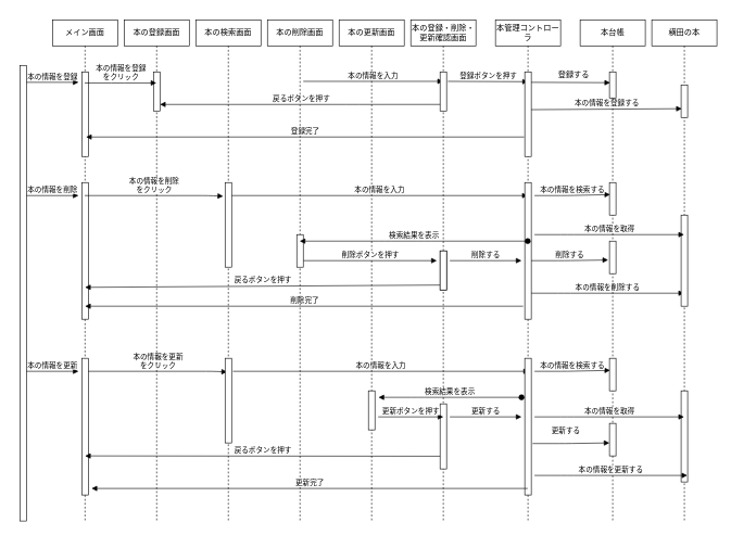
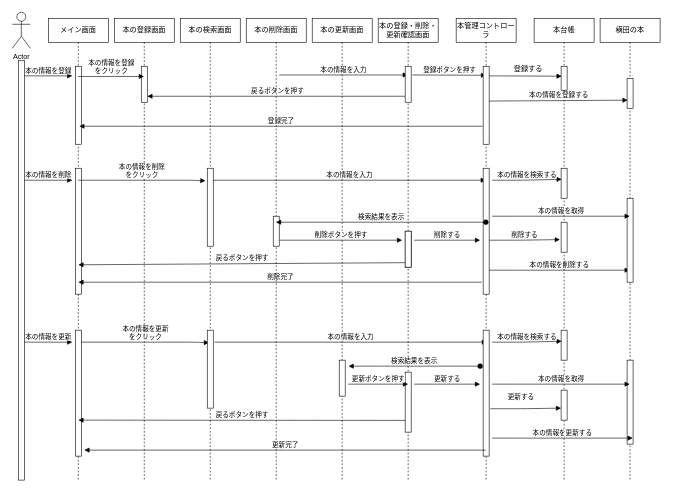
  <mxCell id="0" />
  <mxCell id="1" parent="0" />
+ <mxCell id="2" value="Actor" style="shape=umlActor;verticalLabelPosition=bottom;verticalAlign=top;html=1;" vertex="1" parent="1"><mxGeometry x="20" y="20" width="30" height="60" as="geometry" /></mxCell>
  <mxCell id="3" value="" style="html=1;points=[];perimeter=orthogonalPerimeter;" vertex="1" parent="1"><mxGeometry x="30" y="100" width="10" height="700" as="geometry" /></mxCell>
  <mxCell id="4" value="メイン画面" style="shape=umlLifeline;perimeter=lifelinePerimeter;whiteSpace=wrap;html=1;container=1;collapsible=0;recursiveResize=0;outlineConnect=0;" vertex="1" parent="1"><mxGeometry x="80" y="30" width="100" height="770" as="geometry" /></mxCell>
  <mxCell id="5" value="" style="html=1;points=[];perimeter=orthogonalPerimeter;" vertex="1" parent="4"><mxGeometry x="45" y="80" width="10" height="130" as="geometry" /></mxCell>
  <mxCell id="6" value="" style="html=1;points=[];perimeter=orthogonalPerimeter;" vertex="1" parent="4"><mxGeometry x="45" y="250" width="10" height="210" as="geometry" /></mxCell>
  <mxCell id="7" value="本の情報を削除" style="html=1;verticalAlign=bottom;endArrow=block;" edge="1" parent="4"><mxGeometry width="80" relative="1" as="geometry"><mxPoint x="-40" y="270" as="sourcePoint" /><mxPoint x="40" y="270" as="targetPoint" /></mxGeometry></mxCell>
  <mxCell id="8" value="本の情報を更新" style="html=1;verticalAlign=bottom;endArrow=block;" edge="1" parent="4"><mxGeometry width="80" relative="1" as="geometry"><mxPoint x="-40" y="540" as="sourcePoint" /><mxPoint x="40" y="540" as="targetPoint" /></mxGeometry></mxCell>
  <mxCell id="9" value="" style="html=1;points=[];perimeter=orthogonalPerimeter;" vertex="1" parent="4"><mxGeometry x="45" y="520" width="10" height="210" as="geometry" /></mxCell>
  <mxCell id="10" value="本の情報を更新&lt;br&gt;をクリック" style="html=1;verticalAlign=bottom;endArrow=block;" edge="1" parent="4"><mxGeometry width="80" relative="1" as="geometry"><mxPoint x="55" y="540" as="sourcePoint" /><mxPoint x="268" y="541" as="targetPoint" /><Array as="points"><mxPoint x="245.5" y="540" /></Array></mxGeometry></mxCell>
  <mxCell id="11" value="本の検索画面" style="shape=umlLifeline;perimeter=lifelinePerimeter;whiteSpace=wrap;html=1;container=1;collapsible=0;recursiveResize=0;outlineConnect=0;" vertex="1" parent="1"><mxGeometry x="300" y="30" width="100" height="770" as="geometry" /></mxCell>
  <mxCell id="12" value="" style="html=1;points=[];perimeter=orthogonalPerimeter;" vertex="1" parent="11"><mxGeometry x="45" y="250" width="10" height="130" as="geometry" /></mxCell>
  <mxCell id="13" value="" style="html=1;points=[];perimeter=orthogonalPerimeter;" vertex="1" parent="11"><mxGeometry x="45" y="520" width="10" height="130" as="geometry" /></mxCell>
  <mxCell id="14" value="本の登録画面" style="shape=umlLifeline;perimeter=lifelinePerimeter;whiteSpace=wrap;html=1;container=1;collapsible=0;recursiveResize=0;outlineConnect=0;" vertex="1" parent="1"><mxGeometry x="190" y="30" width="100" height="770" as="geometry" /></mxCell>
  <mxCell id="15" value="" style="html=1;points=[];perimeter=orthogonalPerimeter;" vertex="1" parent="14"><mxGeometry x="45" y="80" width="10" height="60" as="geometry" /></mxCell>
  <mxCell id="16" value="戻るボタンを押す" style="html=1;verticalAlign=bottom;endArrow=block;exitX=0.5;exitY=0.833;exitDx=0;exitDy=0;exitPerimeter=0;" edge="1" parent="14" source="36"><mxGeometry width="80" relative="1" as="geometry"><mxPoint x="480.5" y="130" as="sourcePoint" /><mxPoint x="55" y="130" as="targetPoint" /><Array as="points"><mxPoint x="351" y="130" /></Array></mxGeometry></mxCell>
  <mxCell id="17" value="本の更新画面" style="shape=umlLifeline;perimeter=lifelinePerimeter;whiteSpace=wrap;html=1;container=1;collapsible=0;recursiveResize=0;outlineConnect=0;" vertex="1" parent="1"><mxGeometry x="520" y="30" width="100" height="770" as="geometry" /></mxCell>
  <mxCell id="18" value="本の情報を入力" style="html=1;verticalAlign=bottom;endArrow=block;" edge="1" parent="17" target="35"><mxGeometry width="80" relative="1" as="geometry"><mxPoint x="-55" y="94.5" as="sourcePoint" /><mxPoint x="159.5" y="94.5" as="targetPoint" /></mxGeometry></mxCell>
  <mxCell id="19" value="削除ボタンを押す" style="html=1;verticalAlign=bottom;endArrow=block;" edge="1" parent="17"><mxGeometry width="80" relative="1" as="geometry"><mxPoint x="-55" y="370" as="sourcePoint" /><mxPoint x="150" y="370" as="targetPoint" /></mxGeometry></mxCell>
  <mxCell id="20" value="戻るボタンを押す" style="html=1;verticalAlign=bottom;endArrow=block;exitX=0.1;exitY=0.858;exitDx=0;exitDy=0;exitPerimeter=0;" edge="1" parent="17"><mxGeometry width="80" relative="1" as="geometry"><mxPoint x="156" y="407.48" as="sourcePoint" /><mxPoint x="-390" y="411" as="targetPoint" /></mxGeometry></mxCell>
  <mxCell id="21" value="削除完了" style="html=1;verticalAlign=bottom;endArrow=block;" edge="1" parent="17"><mxGeometry width="80" relative="1" as="geometry"><mxPoint x="282.5" y="440" as="sourcePoint" /><mxPoint x="-390" y="440" as="targetPoint" /></mxGeometry></mxCell>
  <mxCell id="22" value="" style="html=1;points=[];perimeter=orthogonalPerimeter;" vertex="1" parent="17"><mxGeometry x="45" y="570" width="10" height="60" as="geometry" /></mxCell>
  <mxCell id="23" value="戻るボタンを押す" style="html=1;verticalAlign=bottom;endArrow=block;" edge="1" parent="17"><mxGeometry width="80" relative="1" as="geometry"><mxPoint x="156" y="670.48" as="sourcePoint" /><mxPoint x="-390" y="670" as="targetPoint" /></mxGeometry></mxCell>
  <mxCell id="24" value="本の削除画面" style="shape=umlLifeline;perimeter=lifelinePerimeter;whiteSpace=wrap;html=1;container=1;collapsible=0;recursiveResize=0;outlineConnect=0;" vertex="1" parent="1"><mxGeometry x="410" y="30" width="100" height="770" as="geometry" /></mxCell>
  <mxCell id="25" value="" style="html=1;points=[];perimeter=orthogonalPerimeter;" vertex="1" parent="24"><mxGeometry x="45" y="330" width="10" height="50" as="geometry" /></mxCell>
  <mxCell id="26" value="本の情報を入力" style="html=1;verticalAlign=bottom;endArrow=block;" edge="1" parent="24" target="28"><mxGeometry width="80" relative="1" as="geometry"><mxPoint x="-55" y="270" as="sourcePoint" /><mxPoint x="25" y="270" as="targetPoint" /></mxGeometry></mxCell>
  <mxCell id="27" value="本の情報を入力" style="html=1;verticalAlign=bottom;endArrow=block;" edge="1" parent="24"><mxGeometry width="80" relative="1" as="geometry"><mxPoint x="-53" y="540" as="sourcePoint" /><mxPoint x="401.5" y="540" as="targetPoint" /></mxGeometry></mxCell>
  <mxCell id="28" value="本管理コントローラ" style="shape=umlLifeline;perimeter=lifelinePerimeter;whiteSpace=wrap;html=1;container=1;collapsible=0;recursiveResize=0;outlineConnect=0;" vertex="1" parent="1"><mxGeometry x="760" y="30" width="100" height="770" as="geometry" /></mxCell>
  <mxCell id="29" value="登録ボタンを押す" style="html=1;verticalAlign=bottom;endArrow=block;exitX=1.2;exitY=0.242;exitDx=0;exitDy=0;exitPerimeter=0;" edge="1" parent="28" source="36"><mxGeometry width="80" relative="1" as="geometry"><mxPoint x="-70" y="95" as="sourcePoint" /><mxPoint x="50" y="95" as="targetPoint" /></mxGeometry></mxCell>
  <mxCell id="30" value="" style="html=1;points=[];perimeter=orthogonalPerimeter;" vertex="1" parent="28"><mxGeometry x="45" y="80" width="10" height="130" as="geometry" /></mxCell>
  <mxCell id="31" value="" style="html=1;points=[];perimeter=orthogonalPerimeter;" vertex="1" parent="28"><mxGeometry x="45" y="250" width="10" height="210" as="geometry" /></mxCell>
  <mxCell id="32" value="削除する" style="html=1;verticalAlign=bottom;endArrow=block;entryX=-0.2;entryY=0.58;entryDx=0;entryDy=0;entryPerimeter=0;" edge="1" parent="28" target="46"><mxGeometry width="80" relative="1" as="geometry"><mxPoint x="55" y="370" as="sourcePoint" /><mxPoint x="165" y="370" as="targetPoint" /><Array as="points"><mxPoint x="105.5" y="370" /></Array></mxGeometry></mxCell>
  <mxCell id="33" value="本の情報を削除する" style="html=1;verticalAlign=bottom;endArrow=block;" edge="1" parent="28" target="49"><mxGeometry width="80" relative="1" as="geometry"><mxPoint x="55" y="420" as="sourcePoint" /><mxPoint x="165" y="420" as="targetPoint" /><Array as="points"><mxPoint x="105.5" y="420" /></Array></mxGeometry></mxCell>
  <mxCell id="34" value="" style="html=1;points=[];perimeter=orthogonalPerimeter;" vertex="1" parent="28"><mxGeometry x="45" y="520" width="10" height="210" as="geometry" /></mxCell>
  <mxCell id="35" value="本の登録・削除・更新確認画面" style="shape=umlLifeline;perimeter=lifelinePerimeter;whiteSpace=wrap;html=1;container=1;collapsible=0;recursiveResize=0;outlineConnect=0;" vertex="1" parent="1"><mxGeometry x="630" y="30" width="100" height="770" as="geometry" /></mxCell>
  <mxCell id="36" value="" style="html=1;points=[];perimeter=orthogonalPerimeter;" vertex="1" parent="35"><mxGeometry x="45" y="80" width="10" height="60" as="geometry" /></mxCell>
  <mxCell id="37" value="" style="html=1;points=[];perimeter=orthogonalPerimeter;" vertex="1" parent="35"><mxGeometry x="45" y="355" width="10" height="60" as="geometry" /></mxCell>
  <mxCell id="38" value="" style="html=1;points=[];perimeter=orthogonalPerimeter;" vertex="1" parent="35"><mxGeometry x="45" y="355" width="10" height="60" as="geometry" /></mxCell>
  <mxCell id="39" value="削除する" style="html=1;verticalAlign=bottom;endArrow=block;" edge="1" parent="35"><mxGeometry width="80" relative="1" as="geometry"><mxPoint x="60" y="370" as="sourcePoint" /><mxPoint x="170" y="370" as="targetPoint" /><Array as="points"><mxPoint x="110.5" y="370" /></Array></mxGeometry></mxCell>
  <mxCell id="40" value="" style="html=1;points=[];perimeter=orthogonalPerimeter;" vertex="1" parent="35"><mxGeometry x="45" y="590" width="10" height="100" as="geometry" /></mxCell>
  <mxCell id="41" value="本台帳" style="shape=umlLifeline;perimeter=lifelinePerimeter;whiteSpace=wrap;html=1;container=1;collapsible=0;recursiveResize=0;outlineConnect=0;" vertex="1" parent="1"><mxGeometry x="890" y="30" width="100" height="770" as="geometry" /></mxCell>
  <mxCell id="42" value="" style="html=1;points=[];perimeter=orthogonalPerimeter;" vertex="1" parent="41"><mxGeometry x="45" y="80" width="10" height="40" as="geometry" /></mxCell>
  <mxCell id="43" value="登録する" style="text;html=1;align=center;verticalAlign=middle;resizable=0;points=[];autosize=1;strokeColor=none;fillColor=none;" vertex="1" parent="41"><mxGeometry x="-40" y="75" width="60" height="20" as="geometry" /></mxCell>
  <mxCell id="44" value="" style="html=1;points=[];perimeter=orthogonalPerimeter;" vertex="1" parent="41"><mxGeometry x="45" y="250" width="10" height="50" as="geometry" /></mxCell>
  <mxCell id="45" value="本の情報を検索する" style="html=1;verticalAlign=bottom;endArrow=block;entryX=0.1;entryY=0.37;entryDx=0;entryDy=0;entryPerimeter=0;" edge="1" parent="41" target="44"><mxGeometry width="80" relative="1" as="geometry"><mxPoint x="-70" y="270" as="sourcePoint" /><mxPoint x="40" y="270" as="targetPoint" /><Array as="points"><mxPoint x="-19.5" y="270" /></Array></mxGeometry></mxCell>
  <mxCell id="46" value="" style="html=1;points=[];perimeter=orthogonalPerimeter;" vertex="1" parent="41"><mxGeometry x="45" y="340" width="10" height="50" as="geometry" /></mxCell>
  <mxCell id="47" value="" style="html=1;points=[];perimeter=orthogonalPerimeter;" vertex="1" parent="41"><mxGeometry x="45" y="520" width="10" height="50" as="geometry" /></mxCell>
  <mxCell id="48" value="" style="html=1;points=[];perimeter=orthogonalPerimeter;" vertex="1" parent="41"><mxGeometry x="45" y="620" width="10" height="50" as="geometry" /></mxCell>
  <mxCell id="49" value="横田の本" style="shape=umlLifeline;perimeter=lifelinePerimeter;whiteSpace=wrap;html=1;container=1;collapsible=0;recursiveResize=0;outlineConnect=0;" vertex="1" parent="1"><mxGeometry x="1000" y="30" width="100" height="770" as="geometry" /></mxCell>
  <mxCell id="50" value="" style="html=1;points=[];perimeter=orthogonalPerimeter;" vertex="1" parent="49"><mxGeometry x="45" y="100" width="10" height="50" as="geometry" /></mxCell>
  <mxCell id="51" value="" style="html=1;points=[];perimeter=orthogonalPerimeter;" vertex="1" parent="49"><mxGeometry x="45" y="300" width="10" height="140" as="geometry" /></mxCell>
  <mxCell id="52" value="" style="html=1;points=[];perimeter=orthogonalPerimeter;" vertex="1" parent="49"><mxGeometry x="45" y="570" width="10" height="140" as="geometry" /></mxCell>
  <mxCell id="53" value="本の情報を登録" style="html=1;verticalAlign=bottom;endArrow=block;" edge="1" parent="1"><mxGeometry width="80" relative="1" as="geometry"><mxPoint x="40" y="126" as="sourcePoint" /><mxPoint x="120" y="126" as="targetPoint" /></mxGeometry></mxCell>
  <mxCell id="54" value="" style="html=1;verticalAlign=bottom;endArrow=block;entryX=0.1;entryY=0.413;entryDx=0;entryDy=0;entryPerimeter=0;" edge="1" parent="1" target="42"><mxGeometry width="80" relative="1" as="geometry"><mxPoint x="815" y="126" as="sourcePoint" /><mxPoint x="930" y="126" as="targetPoint" /></mxGeometry></mxCell>
  <mxCell id="55" value="登録完了" style="html=1;verticalAlign=bottom;endArrow=block;" edge="1" parent="1"><mxGeometry width="80" relative="1" as="geometry"><mxPoint x="804" y="210" as="sourcePoint" /><mxPoint x="131.5" y="210" as="targetPoint" /></mxGeometry></mxCell>
  <mxCell id="56" value="本の情報を登録する" style="html=1;verticalAlign=bottom;endArrow=block;entryX=0.1;entryY=0.73;entryDx=0;entryDy=0;entryPerimeter=0;" edge="1" parent="1" target="50"><mxGeometry width="80" relative="1" as="geometry"><mxPoint x="815" y="168" as="sourcePoint" /><mxPoint x="1040" y="168" as="targetPoint" /></mxGeometry></mxCell>
  <mxCell id="57" value="本の情報を登録&lt;br&gt;をクリック" style="html=1;verticalAlign=bottom;endArrow=block;" edge="1" parent="1"><mxGeometry width="80" relative="1" as="geometry"><mxPoint x="129.5" y="127" as="sourcePoint" /><mxPoint x="239.5" y="127" as="targetPoint" /><Array as="points"><mxPoint x="180" y="127" /></Array></mxGeometry></mxCell>
  <mxCell id="58" value="本の情報を削除&lt;br&gt;をクリック" style="html=1;verticalAlign=bottom;endArrow=block;entryX=-0.3;entryY=0.162;entryDx=0;entryDy=0;entryPerimeter=0;" edge="1" parent="1" source="4" target="12"><mxGeometry width="80" relative="1" as="geometry"><mxPoint x="280" y="310" as="sourcePoint" /><mxPoint x="390" y="310" as="targetPoint" /><Array as="points"><mxPoint x="320" y="300" /></Array></mxGeometry></mxCell>
  <mxCell id="59" value="本の情報を取得" style="html=1;verticalAlign=bottom;endArrow=block;" edge="1" parent="1" target="49"><mxGeometry width="80" relative="1" as="geometry"><mxPoint x="820" y="360" as="sourcePoint" /><mxPoint x="930" y="360" as="targetPoint" /><Array as="points"><mxPoint x="870.5" y="360" /></Array></mxGeometry></mxCell>
  <mxCell id="60" value="検索結果を表示" style="html=1;verticalAlign=bottom;startArrow=oval;startFill=1;endArrow=block;startSize=8;" edge="1" parent="1" source="28" target="24"><mxGeometry width="60" relative="1" as="geometry"><mxPoint x="590" y="380" as="sourcePoint" /><mxPoint x="650" y="380" as="targetPoint" /><Array as="points"><mxPoint x="650" y="370" /><mxPoint x="590" y="370" /></Array></mxGeometry></mxCell>
  <mxCell id="61" value="本の情報を検索する" style="html=1;verticalAlign=bottom;endArrow=block;entryX=0.1;entryY=0.37;entryDx=0;entryDy=0;entryPerimeter=0;" edge="1" parent="1"><mxGeometry width="80" relative="1" as="geometry"><mxPoint x="820" y="570" as="sourcePoint" /><mxPoint x="936" y="568.5" as="targetPoint" /><Array as="points"><mxPoint x="870.5" y="570" /></Array></mxGeometry></mxCell>
  <mxCell id="62" value="本の情報を取得" style="html=1;verticalAlign=bottom;endArrow=block;" edge="1" parent="1"><mxGeometry width="80" relative="1" as="geometry"><mxPoint x="820" y="640" as="sourcePoint" /><mxPoint x="1049.5" y="640" as="targetPoint" /><Array as="points"><mxPoint x="870.5" y="640" /></Array></mxGeometry></mxCell>
  <mxCell id="63" value="&lt;br&gt;更新する" style="html=1;verticalAlign=bottom;endArrow=block;entryX=-0.2;entryY=0.58;entryDx=0;entryDy=0;entryPerimeter=0;" edge="1" parent="1"><mxGeometry x="-0.142" y="10" width="80" relative="1" as="geometry"><mxPoint x="817" y="681" as="sourcePoint" /><mxPoint x="935" y="680" as="targetPoint" /><Array as="points"><mxPoint x="867.5" y="681" /></Array><mxPoint as="offset" /></mxGeometry></mxCell>
  <mxCell id="64" value="本の情報を更新する" style="html=1;verticalAlign=bottom;endArrow=block;" edge="1" parent="1"><mxGeometry width="80" relative="1" as="geometry"><mxPoint x="820" y="730" as="sourcePoint" /><mxPoint x="1054.5" y="730" as="targetPoint" /><Array as="points"><mxPoint x="870.5" y="730" /></Array></mxGeometry></mxCell>
  <mxCell id="65" value="更新ボタンを押す" style="html=1;verticalAlign=bottom;endArrow=block;" edge="1" parent="1"><mxGeometry width="80" relative="1" as="geometry"><mxPoint x="580" y="640" as="sourcePoint" /><mxPoint x="680" y="640" as="targetPoint" /></mxGeometry></mxCell>
  <mxCell id="66" value="更新する" style="html=1;verticalAlign=bottom;endArrow=block;" edge="1" parent="1"><mxGeometry width="80" relative="1" as="geometry"><mxPoint x="690" y="640" as="sourcePoint" /><mxPoint x="800" y="640" as="targetPoint" /><Array as="points"><mxPoint x="740.5" y="640" /></Array></mxGeometry></mxCell>
  <mxCell id="67" value="検索結果を表示" style="html=1;verticalAlign=bottom;startArrow=oval;startFill=1;endArrow=block;startSize=8;" edge="1" parent="1"><mxGeometry width="60" relative="1" as="geometry"><mxPoint x="800" y="610" as="sourcePoint" /><mxPoint x="581" y="610" as="targetPoint" /><Array as="points"><mxPoint x="640.5" y="610" /><mxPoint x="580.5" y="610" /></Array></mxGeometry></mxCell>
  <mxCell id="68" value="更新完了" style="html=1;verticalAlign=bottom;endArrow=block;" edge="1" parent="1" source="28"><mxGeometry width="80" relative="1" as="geometry"><mxPoint x="740" y="750" as="sourcePoint" /><mxPoint x="140" y="750" as="targetPoint" /></mxGeometry></mxCell>
